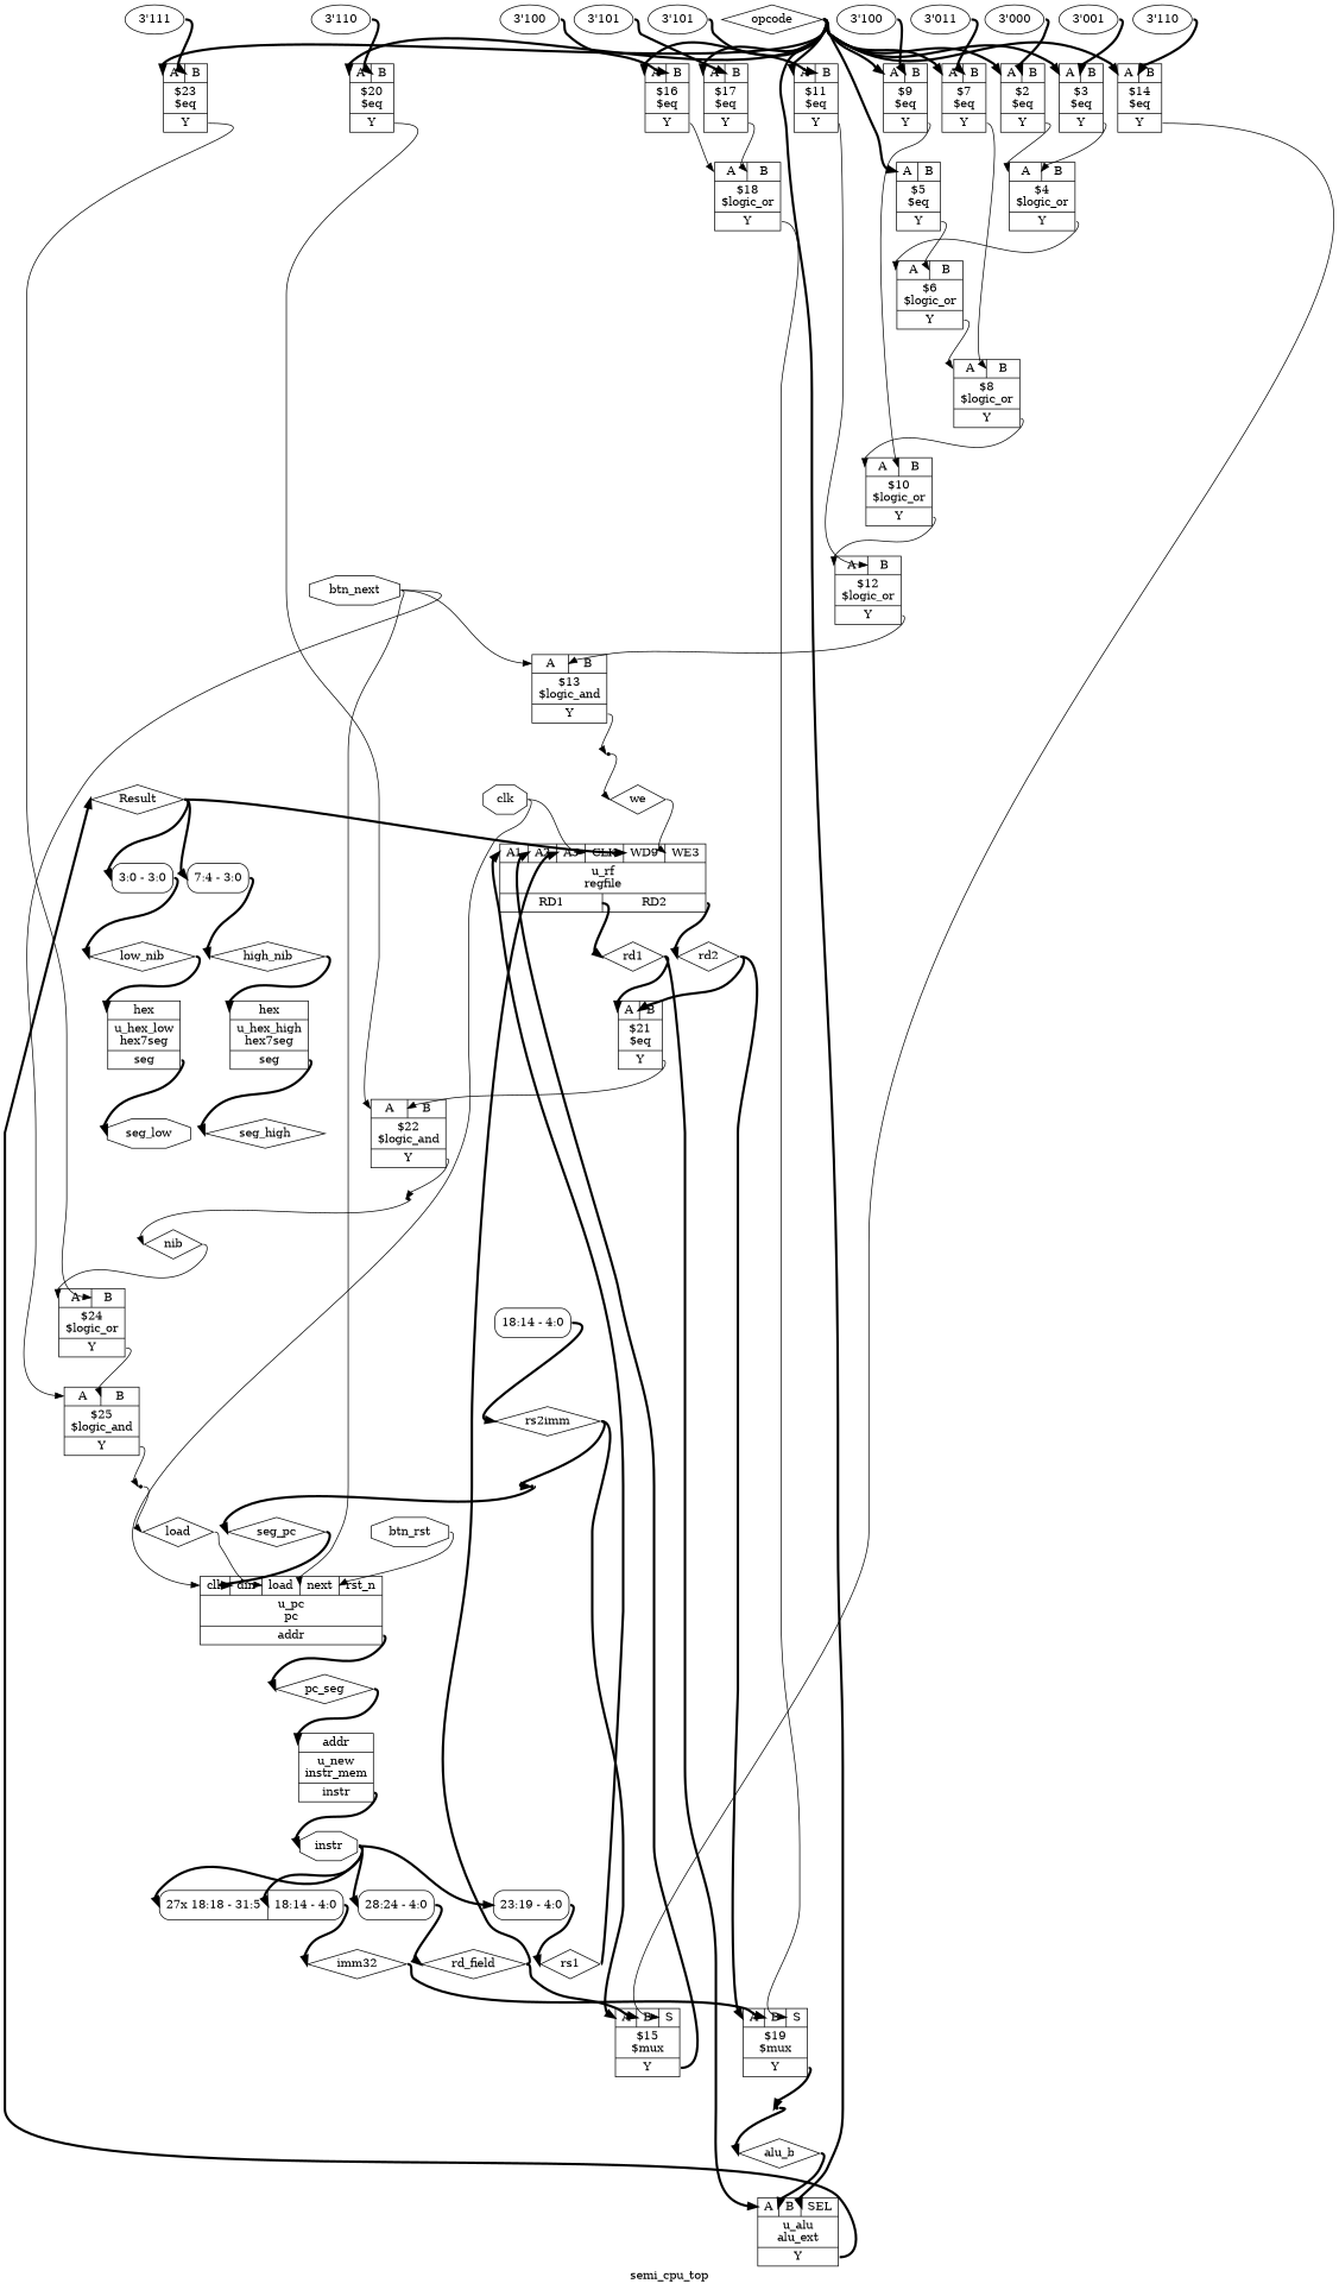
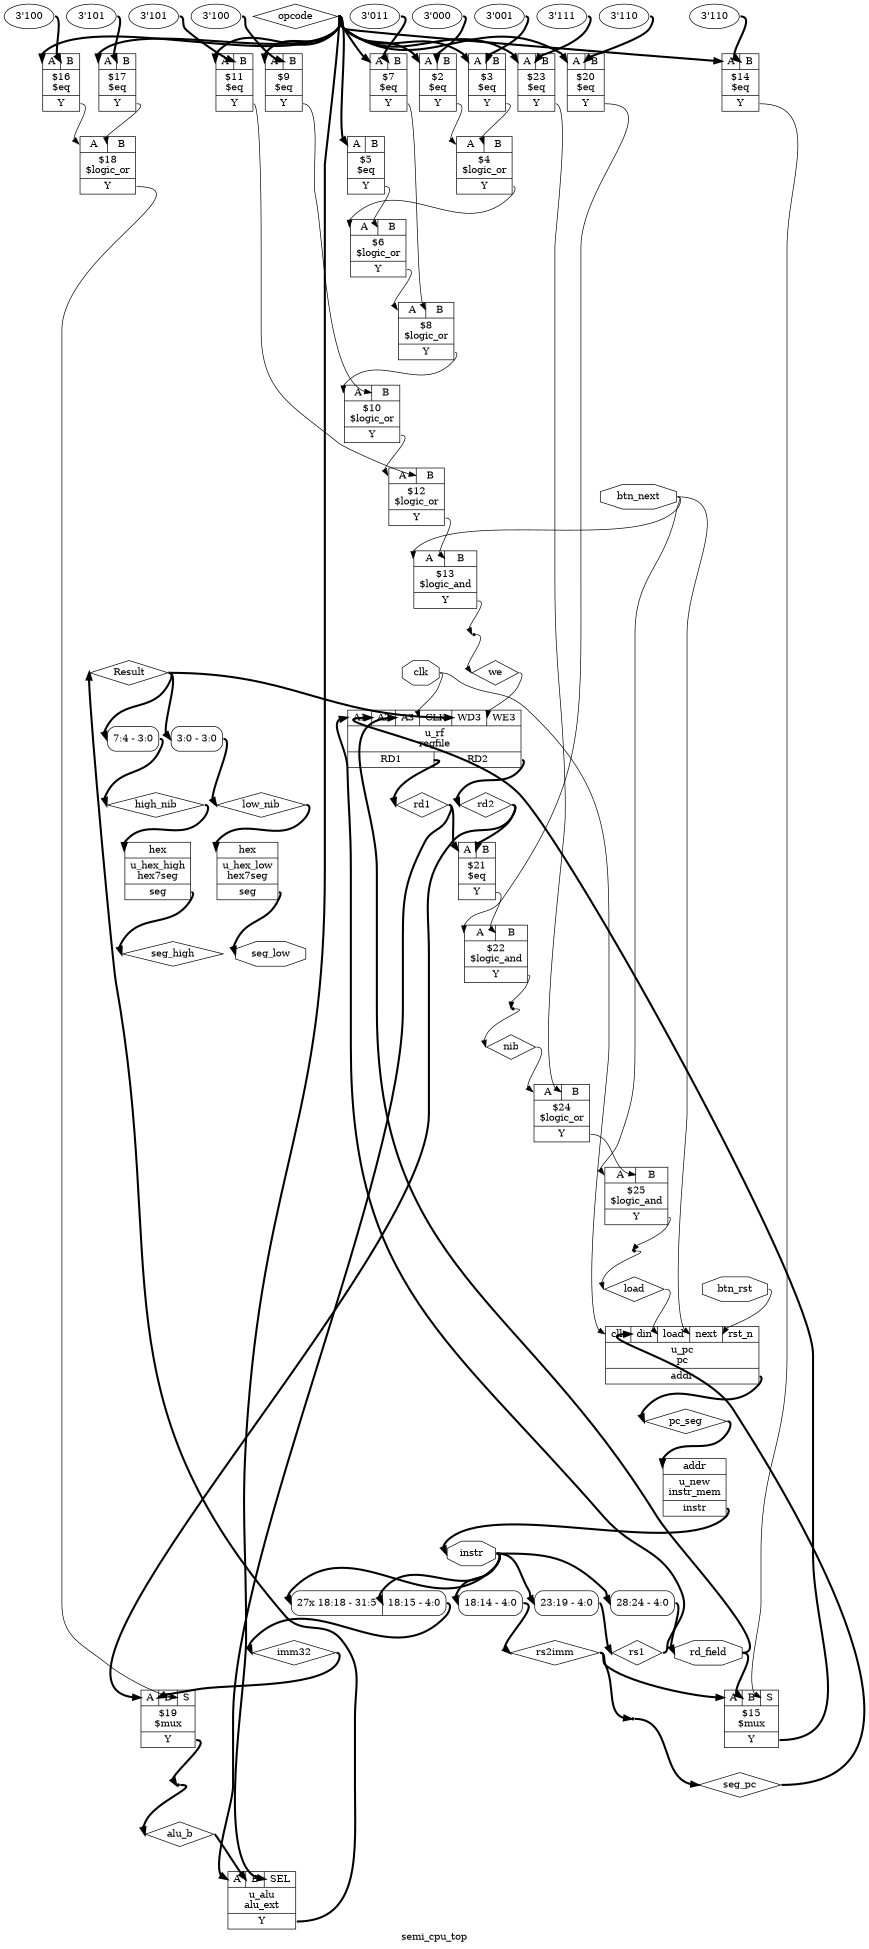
  digraph {
    label=semi_cpu_top
    rankdir=TB
    remincross=true
    node [shape=record]
    edge [color=black fontcolor=black headport="p51:w" style="setlinewidth(3)" tailport=e]
    n1 [color=black fontcolor=black label=high_nib shape=diamond]
    n2 [label="{{<p47> hex}|u_hex_high\nhex7seg|{<p48> seg}}"]
    n3 [color=black fontcolor=black label=seg_high shape=diamond]
    n4 [color=black fontcolor=black label=low_nib shape=diamond]
    n5 [label="{{<p47> hex}|u_hex_low\nhex7seg|{<p48> seg}}"]
    n6 [color=black fontcolor=black label=seg_low shape=octagon]
    n7 [color=black fontcolor=black label=Result shape=diamond]
-   n8 [label="{{<p69> A1|<p70> A2|<p71> A3|<p72> CLK|<p73> WD9|<p74> WE3}|u_rf\nregfile|{<p75> RD1|<p76> RD2}}"]
+   n8 [label="{{<p69> A1|<p70> A2|<p71> A3|<p72> CLK|<p73> WD3|<p74> WE3}|u_rf\nregfile|{<p75> RD1|<p76> RD2}}"]
    n9 [color=black fontcolor=black label="<s0> 3:0 - 3:0 " style=rounded]
    n10 [color=black fontcolor=black label="<s0> 7:4 - 3:0 " style=rounded]
    n11 [color=black fontcolor=black label=rd2 shape=diamond]
    n12 [color=black fontcolor=black label=rd1 shape=diamond]
    n13 [color=black fontcolor=black label=alu_b shape=diamond]
    n14 [label="{{<p51> A|<p52> B|<p60> SEL}|u_alu\nalu_ext|{<p53> Y}}"]
    n15 [color=black fontcolor=black label=we shape=diamond]
    n16 [label="{{<p51> A|<p52> B}|$21\n$eq|{<p53> Y}}"]
    n17 [label="{{<p51> A|<p52> B|<p62> S}|$19\n$mux|{<p53> Y}}"]
    n18 [label="{{<p51> A|<p52> B}|$22\n$logic_and|{<p53> Y}}"]
    x17 [shape=point]
    n20 [color=black fontcolor=black label=imm32 shape=diamond]
    n21 [color=black fontcolor=black label=rs2imm shape=diamond]
    n22 [label="{{<p51> A|<p52> B|<p62> S}|$15\n$mux|{<p53> Y}}"]
    x20 [shape=point]
    n24 [color=black fontcolor=black label=seg_pc shape=diamond]
    n25 [color=black fontcolor=black label=rs1 shape=diamond]
-   n26 [color=black fontcolor=black label=rd_field shape=diamond]
+   n26 [color=black fontcolor=black label=rd_field shape=octagon]
    n27 [color=black fontcolor=black label=opcode shape=diamond]
    n28 [label="{{<p51> A|<p52> B}|$23\n$eq|{<p53> Y}}"]
    n29 [label="{{<p51> A|<p52> B}|$20\n$eq|{<p53> Y}}"]
    n30 [label="{{<p51> A|<p52> B}|$17\n$eq|{<p53> Y}}"]
    n31 [label="{{<p51> A|<p52> B}|$16\n$eq|{<p53> Y}}"]
    n32 [label="{{<p51> A|<p52> B}|$14\n$eq|{<p53> Y}}"]
    n33 [label="{{<p51> A|<p52> B}|$11\n$eq|{<p53> Y}}"]
    n34 [label="{{<p51> A|<p52> B}|$9\n$eq|{<p53> Y}}"]
    n35 [label="{{<p51> A|<p52> B}|$7\n$eq|{<p53> Y}}"]
    n36 [label="{{<p51> A|<p52> B}|$5\n$eq|{<p53> Y}}"]
    n37 [label="{{<p51> A|<p52> B}|$3\n$eq|{<p53> Y}}"]
    n38 [label="{{<p51> A|<p52> B}|$2\n$eq|{<p53> Y}}"]
    n39 [label="{{<p51> A|<p52> B}|$24\n$logic_or|{<p53> Y}}"]
    n40 [label="{{<p51> A|<p52> B}|$18\n$logic_or|{<p53> Y}}"]
    n41 [label="{{<p51> A|<p52> B}|$12\n$logic_or|{<p53> Y}}"]
    n42 [label="{{<p51> A|<p52> B}|$10\n$logic_or|{<p53> Y}}"]
    n43 [label="{{<p51> A|<p52> B}|$8\n$logic_or|{<p53> Y}}"]
    n44 [label="{{<p51> A|<p52> B}|$6\n$logic_or|{<p53> Y}}"]
    n45 [label="{{<p51> A|<p52> B}|$4\n$logic_or|{<p53> Y}}"]
    n46 [color=black fontcolor=black label=instr shape=octagon]
    n47 [color=black fontcolor=black label="<s0> 28:24 - 4:0 " style=rounded]
    n48 [color=black fontcolor=black label="<s0> 23:19 - 4:0 " style=rounded]
    n49 [color=black fontcolor=black label="<s0> 18:14 - 4:0 " style=rounded]
-   n50 [color=black fontcolor=black label="<s27> 27x 18:18 - 31:5 |<s0> 18:14 - 4:0 " style=rounded]
+   n50 [color=black fontcolor=black label="<s27> 27x 18:18 - 31:5 |<s0> 18:15 - 4:0 " style=rounded]
    n51 [label="{{<p46> clk|<p92> din|<p39> load|<p93> next|<p94> rst_n}|u_pc\npc|{<p90> addr}}"]
    n52 [color=black fontcolor=black label=pc_seg shape=diamond]
    n53 [color=black fontcolor=black label=load shape=diamond]
    n54 [color=black fontcolor=black label=nib shape=diamond]
    n55 [label="{{<p51> A|<p52> B}|$25\n$logic_and|{<p53> Y}}"]
    n56 [label="{{<p90> addr}|u_new\ninstr_mem|{<p37> instr}}"]
    n57 [color=black fontcolor=black label=btn_rst shape=octagon]
    n58 [color=black fontcolor=black label=btn_next shape=octagon]
    n59 [label="{{<p51> A|<p52> B}|$13\n$logic_and|{<p53> Y}}"]
    x19 [shape=point]
    x16 [shape=point]
    n62 [color=black fontcolor=black label=clk shape=octagon]
    n63 [label="3'111" shape=""]
    x18 [shape=point]
    n65 [label="3'110" shape=""]
    n66 [label="3'101" shape=""]
    n67 [label="3'100" shape=""]
    n68 [label="3'110" shape=""]
    n69 [label="3'101" shape=""]
    n70 [label="3'100" shape=""]
    n71 [label="3'011" shape=""]
    n72 [label="3'001" shape=""]
    n73 [label="3'000" shape=""]
    n1 -> n2 [headport="p47:w"]
    n2 -> n3 [headport=w tailport="p48:e"]
    n4 -> n5 [headport="p47:w"]
    n5 -> n6 [headport=w tailport="p48:e"]
    n7 -> n8 [headport="p73:w"]
    n7 -> n9 [headport="s0:w"]
    n7 -> n10 [headport="s0:w"]
    n8 -> n11 [headport=w tailport="p76:e"]
    n8 -> n12 [headport=w tailport="p75:e"]
    n9 -> n4 [headport=w]
    n10 -> n1 [headport=w]
    n11 -> n16 [headport="p52:w"]
    n11 -> n17
    n12 -> n14
    n12 -> n16
    n13 -> n14 [headport="p52:w"]
    n14 -> n7 [headport=w tailport="p53:e"]
    n15 -> n8 [headport="p74:w" style=""]
    n16 -> n18 [headport="p52:w" tailport="p53:e" style=""]
    n17 -> x17 [headport=w tailport="p53:e"]
    n18 -> x18 [headport=w tailport="p53:e" style=""]
    x17 -> n13 [headport=w]
    n20 -> n17 [headport="p52:w"]
    n21 -> n22
    n21 -> x20 [headport=w]
    n22 -> n8 [headport="p70:w" tailport="p53:e"]
    x20 -> n24 [headport=w]
    n24 -> n51 [headport="p92:w"]
    n25 -> n8 [headport="p69:w"]
    n26 -> n8 [headport="p71:w"]
    n26 -> n22 [headport="p52:w"]
    n27 -> n14 [headport="p60:w"]
    n27 -> n28
    n27 -> n29
    n27 -> n30
    n27 -> n31
    n27 -> n32
    n27 -> n33
    n27 -> n34
    n27 -> n35
    n27 -> n36
    n27 -> n37
    n27 -> n38
    n28 -> n39 [headport="p52:w" tailport="p53:e" style=""]
    n29 -> n18 [tailport="p53:e" style=""]
    n30 -> n40 [headport="p52:w" tailport="p53:e" style=""]
    n31 -> n40 [tailport="p53:e" style=""]
    n32 -> n22 [headport="p62:w" tailport="p53:e" style=""]
    n33 -> n41 [headport="p52:w" tailport="p53:e" style=""]
    n34 -> n42 [headport="p52:w" tailport="p53:e" style=""]
    n35 -> n43 [headport="p52:w" tailport="p53:e" style=""]
    n36 -> n44 [headport="p52:w" tailport="p53:e" style=""]
    n37 -> n45 [headport="p52:w" tailport="p53:e" style=""]
    n38 -> n45 [tailport="p53:e" style=""]
    n39 -> n55 [headport="p52:w" tailport="p53:e" style=""]
    n40 -> n17 [headport="p62:w" tailport="p53:e" style=""]
    n41 -> n59 [headport="p52:w" tailport="p53:e" style=""]
    n42 -> n41 [tailport="p53:e" style=""]
    n43 -> n42 [tailport="p53:e" style=""]
    n44 -> n43 [tailport="p53:e" style=""]
    n45 -> n44 [tailport="p53:e" style=""]
    n46 -> n47 [headport="s0:w"]
    n46 -> n48 [headport="s0:w"]
+   n46 -> n49 [headport="s0:w"]
    n46 -> n50 [headport="s0:w"]
    n46 -> n50 [headport="s27:w"]
    n47 -> n26 [headport=w]
    n48 -> n25 [headport=w]
    n49 -> n21 [headport=w]
    n50 -> n20 [headport=w]
    n51 -> n52 [headport=w tailport="p90:e"]
    n52 -> n56 [headport="p90:w"]
    n53 -> n51 [headport="p39:w" style=""]
    n54 -> n39 [style=""]
    n55 -> x19 [headport=w tailport="p53:e" style=""]
    n56 -> n46 [headport=w tailport="p37:e"]
    n57 -> n51 [headport="p94:w" style=""]
    n58 -> n51 [headport="p93:w" style=""]
    n58 -> n55 [style=""]
    n58 -> n59 [style=""]
    n59 -> x16 [headport=w tailport="p53:e" style=""]
    x19 -> n53 [headport=w style=""]
    x16 -> n15 [headport=w style=""]
    n62 -> n8 [headport="p72:w" style=""]
    n62 -> n51 [headport="p46:w" style=""]
    n63 -> n28 [headport="p52:w"]
    x18 -> n54 [headport=w style=""]
    n65 -> n29 [headport="p52:w"]
    n66 -> n30 [headport="p52:w"]
    n67 -> n31 [headport="p52:w"]
    n68 -> n32 [headport="p52:w"]
    n69 -> n33 [headport="p52:w"]
    n70 -> n34 [headport="p52:w"]
    n71 -> n35 [headport="p52:w"]
    n72 -> n37 [headport="p52:w"]
    n73 -> n38 [headport="p52:w"]
  }
